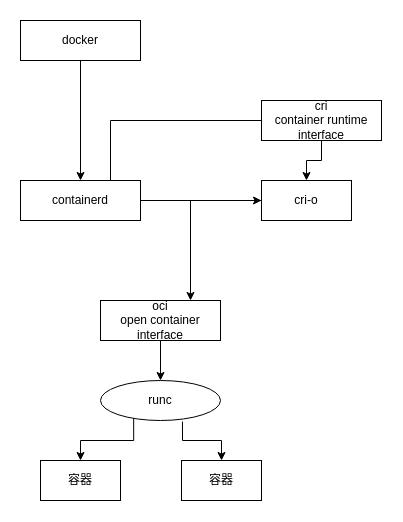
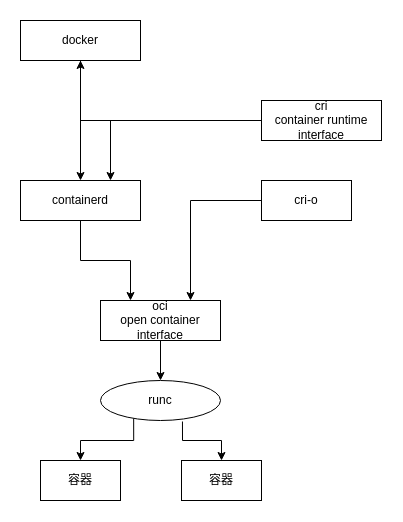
  <mxCell id="0" />
  <mxCell id="1" parent="0" />
  <mxCell id="2" style="edgeStyle=orthogonalEdgeStyle;rounded=0;orthogonalLoop=1;jettySize=auto;html=1;entryX=0.5;entryY=0;entryDx=0;entryDy=0;" edge="1" parent="1" source="3" target="5"><mxGeometry relative="1" as="geometry" /></mxCell>
  <mxCell id="3" value="docker" style="rounded=0;whiteSpace=wrap;html=1;" vertex="1" parent="1"><mxGeometry x="20" y="20" width="120" height="40" as="geometry" /></mxCell>
- <mxCell id="4" style="edgeStyle=orthogonalEdgeStyle;rounded=0;orthogonalLoop=1;jettySize=auto;html=1;" edge="1" parent="1" source="5" target="16"><mxGeometry relative="1" as="geometry"><mxPoint x="90" y="270" as="targetPoint" /></mxGeometry></mxCell>
+ <mxCell id="4" style="edgeStyle=orthogonalEdgeStyle;rounded=0;orthogonalLoop=1;jettySize=auto;html=1;entryX=0.25;entryY=0;entryDx=0;entryDy=0;" edge="1" parent="1" source="5" target="7"><mxGeometry relative="1" as="geometry"><mxPoint x="90" y="270" as="targetPoint" /></mxGeometry></mxCell>
  <mxCell id="5" value="containerd" style="rounded=0;whiteSpace=wrap;html=1;" vertex="1" parent="1"><mxGeometry x="20" y="180" width="120" height="40" as="geometry" /></mxCell>
  <mxCell id="6" style="edgeStyle=orthogonalEdgeStyle;rounded=0;orthogonalLoop=1;jettySize=auto;html=1;entryX=0.5;entryY=0;entryDx=0;entryDy=0;" edge="1" parent="1" source="7" target="10"><mxGeometry relative="1" as="geometry" /></mxCell>
  <mxCell id="7" value="oci&lt;br&gt;open container interface" style="rounded=0;whiteSpace=wrap;html=1;" vertex="1" parent="1"><mxGeometry x="100" y="300" width="120" height="40" as="geometry" /></mxCell>
  <mxCell id="8" style="edgeStyle=orthogonalEdgeStyle;rounded=0;orthogonalLoop=1;jettySize=auto;html=1;entryX=0.5;entryY=0;entryDx=0;entryDy=0;exitX=0.25;exitY=1;exitDx=0;exitDy=0;" edge="1" parent="1" source="10" target="11"><mxGeometry relative="1" as="geometry" /></mxCell>
  <mxCell id="9" style="edgeStyle=orthogonalEdgeStyle;rounded=0;orthogonalLoop=1;jettySize=auto;html=1;entryX=0.5;entryY=0;entryDx=0;entryDy=0;exitX=0.683;exitY=1.025;exitDx=0;exitDy=0;exitPerimeter=0;" edge="1" parent="1" source="10" target="17"><mxGeometry relative="1" as="geometry" /></mxCell>
  <mxCell id="10" value="runc" style="ellipse;whiteSpace=wrap;html=1;" vertex="1" parent="1"><mxGeometry x="100" y="380" width="120" height="40" as="geometry" /></mxCell>
  <mxCell id="11" value="容器" style="rounded=0;whiteSpace=wrap;html=1;" vertex="1" parent="1"><mxGeometry x="40" y="460" width="80" height="40" as="geometry" /></mxCell>
- <mxCell id="12" style="edgeStyle=orthogonalEdgeStyle;rounded=0;orthogonalLoop=1;jettySize=auto;html=1;entryX=0.75;entryY=0;entryDx=0;entryDy=0;endArrow=none;" edge="1" parent="1" source="14" target="5"><mxGeometry relative="1" as="geometry" /></mxCell>
- <mxCell id="13" style="edgeStyle=orthogonalEdgeStyle;rounded=0;orthogonalLoop=1;jettySize=auto;html=1;entryX=0.5;entryY=0;entryDx=0;entryDy=0;" edge="1" parent="1" source="14" target="16"><mxGeometry relative="1" as="geometry" /></mxCell>
+ <mxCell id="12" style="edgeStyle=orthogonalEdgeStyle;rounded=0;orthogonalLoop=1;jettySize=auto;html=1;entryX=0.75;entryY=0;entryDx=0;entryDy=0;" edge="1" parent="1" source="14" target="5"><mxGeometry relative="1" as="geometry" /></mxCell>
+ <mxCell id="13" style="edgeStyle=orthogonalEdgeStyle;rounded=0;orthogonalLoop=1;jettySize=auto;html=1;" edge="1" parent="1" source="14" target="3"><mxGeometry relative="1" as="geometry" /></mxCell>
  <mxCell id="14" value="cri&lt;br&gt;container runtime interface" style="rounded=0;whiteSpace=wrap;html=1;" vertex="1" parent="1"><mxGeometry x="261" y="100" width="120" height="40" as="geometry" /></mxCell>
  <mxCell id="15" style="edgeStyle=orthogonalEdgeStyle;rounded=0;orthogonalLoop=1;jettySize=auto;html=1;entryX=0.75;entryY=0;entryDx=0;entryDy=0;" edge="1" parent="1" source="16" target="7"><mxGeometry relative="1" as="geometry" /></mxCell>
  <mxCell id="16" value="cri-o" style="rounded=0;whiteSpace=wrap;html=1;" vertex="1" parent="1"><mxGeometry x="261" y="180" width="90" height="40" as="geometry" /></mxCell>
  <mxCell id="17" value="容器" style="rounded=0;whiteSpace=wrap;html=1;" vertex="1" parent="1"><mxGeometry x="181" y="460" width="80" height="40" as="geometry" /></mxCell>
